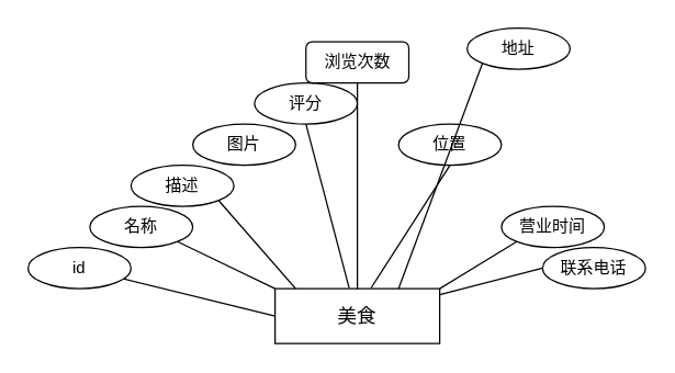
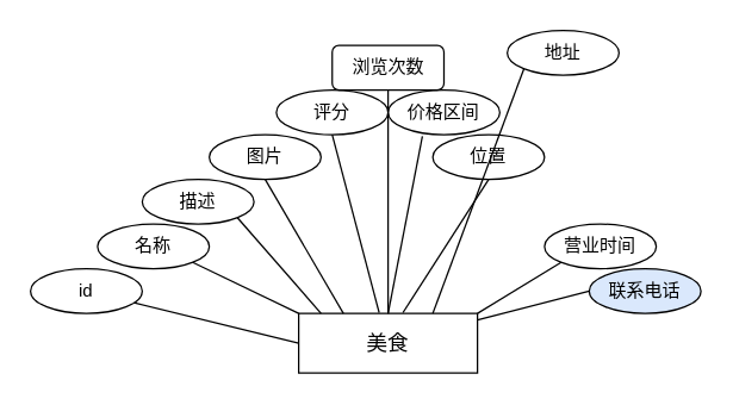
  <mxCell id="0" />
  <mxCell id="1" parent="0" />
  <mxCell id="2" value="&lt;span style=&quot;font-size: 14px;&quot;&gt;美食&lt;/span&gt;" style="rounded=0;whiteSpace=wrap;html=1;" parent="1" vertex="1"><mxGeometry x="200" y="210" width="120" height="40" as="geometry" /></mxCell>
  <mxCell id="3" value="id" style="ellipse;whiteSpace=wrap;html=1;" parent="1" vertex="1"><mxGeometry x="20" y="180" width="75" height="30" as="geometry" /></mxCell>
  <mxCell id="4" value="名称" style="ellipse;whiteSpace=wrap;html=1;" parent="1" vertex="1"><mxGeometry x="65" y="150" width="75" height="30" as="geometry" /></mxCell>
  <mxCell id="5" value="描述" style="ellipse;whiteSpace=wrap;html=1;" parent="1" vertex="1"><mxGeometry x="95" y="120" width="75" height="30" as="geometry" /></mxCell>
  <mxCell id="6" value="图片" style="ellipse;whiteSpace=wrap;html=1;" parent="1" vertex="1"><mxGeometry x="140" y="90" width="75" height="30" as="geometry" /></mxCell>
  <mxCell id="7" value="评分" style="ellipse;whiteSpace=wrap;html=1;" parent="1" vertex="1"><mxGeometry x="185" y="60" width="75" height="30" as="geometry" /></mxCell>
  <mxCell id="8" value="位置" style="ellipse;whiteSpace=wrap;html=1;" parent="1" vertex="1"><mxGeometry x="290" y="90" width="75" height="30" as="geometry" /></mxCell>
  <mxCell id="9" value="地址" style="ellipse;whiteSpace=wrap;html=1;" parent="1" vertex="1"><mxGeometry x="340" y="20" width="75" height="30" as="geometry" /></mxCell>
  <mxCell id="10" value="营业时间" style="ellipse;whiteSpace=wrap;html=1;" parent="1" vertex="1"><mxGeometry x="365" y="150" width="75" height="30" as="geometry" /></mxCell>
  <mxCell id="11" value="" style="endArrow=none;html=1;rounded=0;exitX=0;exitY=0.5;exitDx=0;exitDy=0;" parent="1" source="2" target="3" edge="1"><mxGeometry width="50" height="50" relative="1" as="geometry"><mxPoint x="245" y="185" as="sourcePoint" /><mxPoint x="295" y="135" as="targetPoint" /></mxGeometry></mxCell>
  <mxCell id="12" value="" style="endArrow=none;html=1;rounded=0;exitX=0;exitY=0;exitDx=0;exitDy=0;entryX=1;entryY=1;entryDx=0;entryDy=0;" parent="1" source="2" target="4" edge="1"><mxGeometry width="50" height="50" relative="1" as="geometry"><mxPoint x="245" y="185" as="sourcePoint" /><mxPoint x="155" y="165" as="targetPoint" /></mxGeometry></mxCell>
  <mxCell id="13" value="" style="endArrow=none;html=1;rounded=0;entryX=1;entryY=1;entryDx=0;entryDy=0;" parent="1" target="5" edge="1"><mxGeometry width="50" height="50" relative="1" as="geometry"><mxPoint x="215" y="210" as="sourcePoint" /><mxPoint x="295" y="135" as="targetPoint" /></mxGeometry></mxCell>
+ <mxCell id="14" value="" style="endArrow=none;html=1;rounded=0;entryX=0.5;entryY=1;entryDx=0;entryDy=0;exitX=0.25;exitY=0;exitDx=0;exitDy=0;" parent="1" source="2" target="6" edge="1"><mxGeometry width="50" height="50" relative="1" as="geometry"><mxPoint x="230" y="195" as="sourcePoint" /><mxPoint x="295" y="135" as="targetPoint" /></mxGeometry></mxCell>
  <mxCell id="15" value="" style="endArrow=none;html=1;rounded=0;entryX=0.5;entryY=1;entryDx=0;entryDy=0;exitX=0.45;exitY=-0.012;exitDx=0;exitDy=0;exitPerimeter=0;" parent="1" source="2" target="7" edge="1"><mxGeometry width="50" height="50" relative="1" as="geometry"><mxPoint x="253" y="195" as="sourcePoint" /><mxPoint x="295" y="135" as="targetPoint" /></mxGeometry></mxCell>
  <mxCell id="16" value="" style="endArrow=none;html=1;rounded=0;exitX=0.583;exitY=-0.012;exitDx=0;exitDy=0;exitPerimeter=0;entryX=0.5;entryY=1;entryDx=0;entryDy=0;" parent="1" source="2" target="8" edge="1"><mxGeometry width="50" height="50" relative="1" as="geometry"><mxPoint x="245" y="185" as="sourcePoint" /><mxPoint x="295" y="135" as="targetPoint" /></mxGeometry></mxCell>
  <mxCell id="17" value="" style="endArrow=none;html=1;rounded=0;exitX=0.75;exitY=0;exitDx=0;exitDy=0;entryX=0;entryY=1;entryDx=0;entryDy=0;" parent="1" source="2" target="9" edge="1"><mxGeometry width="50" height="50" relative="1" as="geometry"><mxPoint x="245" y="185" as="sourcePoint" /><mxPoint x="295" y="135" as="targetPoint" /></mxGeometry></mxCell>
  <mxCell id="18" value="" style="endArrow=none;html=1;rounded=0;exitX=1;exitY=0;exitDx=0;exitDy=0;entryX=0;entryY=1;entryDx=0;entryDy=0;" parent="1" source="2" target="10" edge="1"><mxGeometry width="50" height="50" relative="1" as="geometry"><mxPoint x="245" y="185" as="sourcePoint" /><mxPoint x="295" y="135" as="targetPoint" /></mxGeometry></mxCell>
- <mxCell id="19" value="联系电话" style="ellipse;whiteSpace=wrap;html=1;" parent="1" vertex="1"><mxGeometry x="395" y="180" width="75" height="30" as="geometry" /></mxCell>
+ <mxCell id="19" value="联系电话" style="ellipse;whiteSpace=wrap;html=1;fillColor=#dae8fc;" parent="1" vertex="1"><mxGeometry x="395" y="180" width="75" height="30" as="geometry" /></mxCell>
+ <mxCell id="20" value="价格区间" style="ellipse;whiteSpace=wrap;html=1;" parent="1" vertex="1"><mxGeometry x="260" y="60" width="75" height="30" as="geometry" /></mxCell>
+ <mxCell id="21" value="" style="endArrow=none;html=1;rounded=0;entryX=0.307;entryY=1.033;entryDx=0;entryDy=0;entryPerimeter=0;exitX=0.5;exitY=0;exitDx=0;exitDy=0;" parent="1" source="2" target="20" edge="1"><mxGeometry width="50" height="50" relative="1" as="geometry"><mxPoint x="245" y="305" as="sourcePoint" /><mxPoint x="295" y="255" as="targetPoint" /></mxGeometry></mxCell>
  <mxCell id="22" value="" style="endArrow=none;html=1;rounded=0;exitX=0;exitY=0.5;exitDx=0;exitDy=0;" parent="1" source="19" target="2" edge="1"><mxGeometry width="50" height="50" relative="1" as="geometry"><mxPoint x="245" y="305" as="sourcePoint" /><mxPoint x="200" y="240" as="targetPoint" /></mxGeometry></mxCell>
  <mxCell id="23" value="浏览次数" style="whiteSpace=wrap;html=1;rounded=1;" vertex="1" parent="1"><mxGeometry x="222.5" y="30" width="75" height="30" as="geometry" /></mxCell>
  <mxCell id="24" value="" style="endArrow=none;html=1;rounded=0;fontSize=12;startSize=8;endSize=8;curved=1;exitX=0.5;exitY=0;exitDx=0;exitDy=0;entryX=0.5;entryY=1;entryDx=0;entryDy=0;" edge="1" parent="1" source="2" target="23"><mxGeometry width="50" height="50" relative="1" as="geometry"><mxPoint x="350" y="155" as="sourcePoint" /><mxPoint x="400" y="105" as="targetPoint" /></mxGeometry></mxCell>
